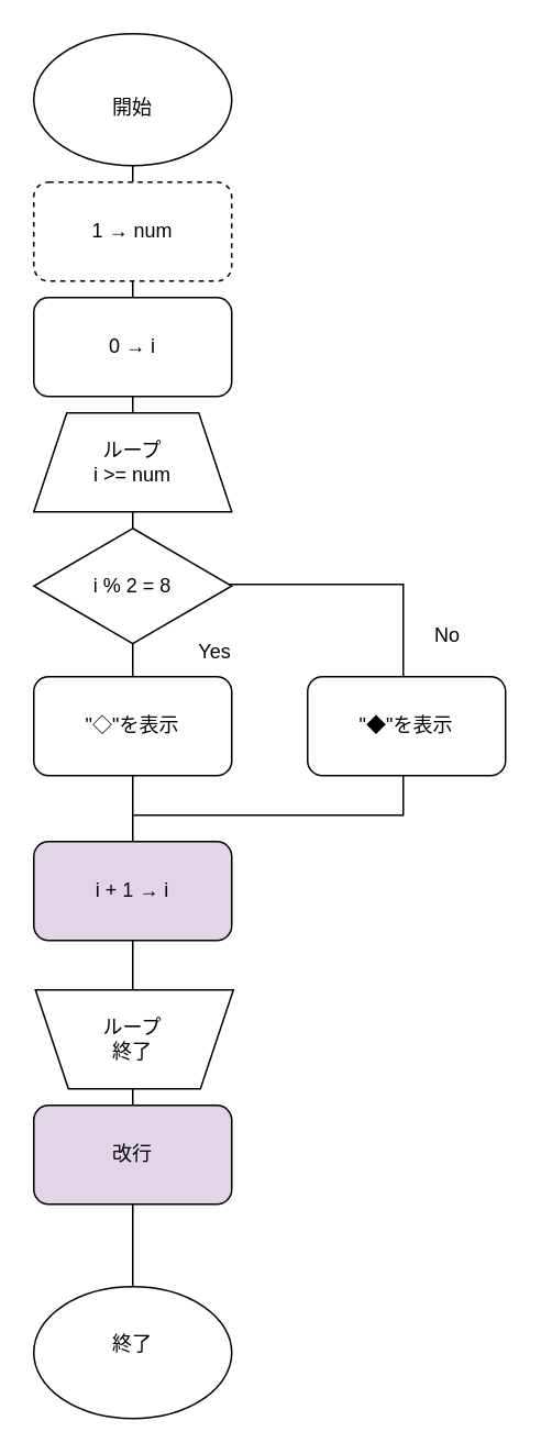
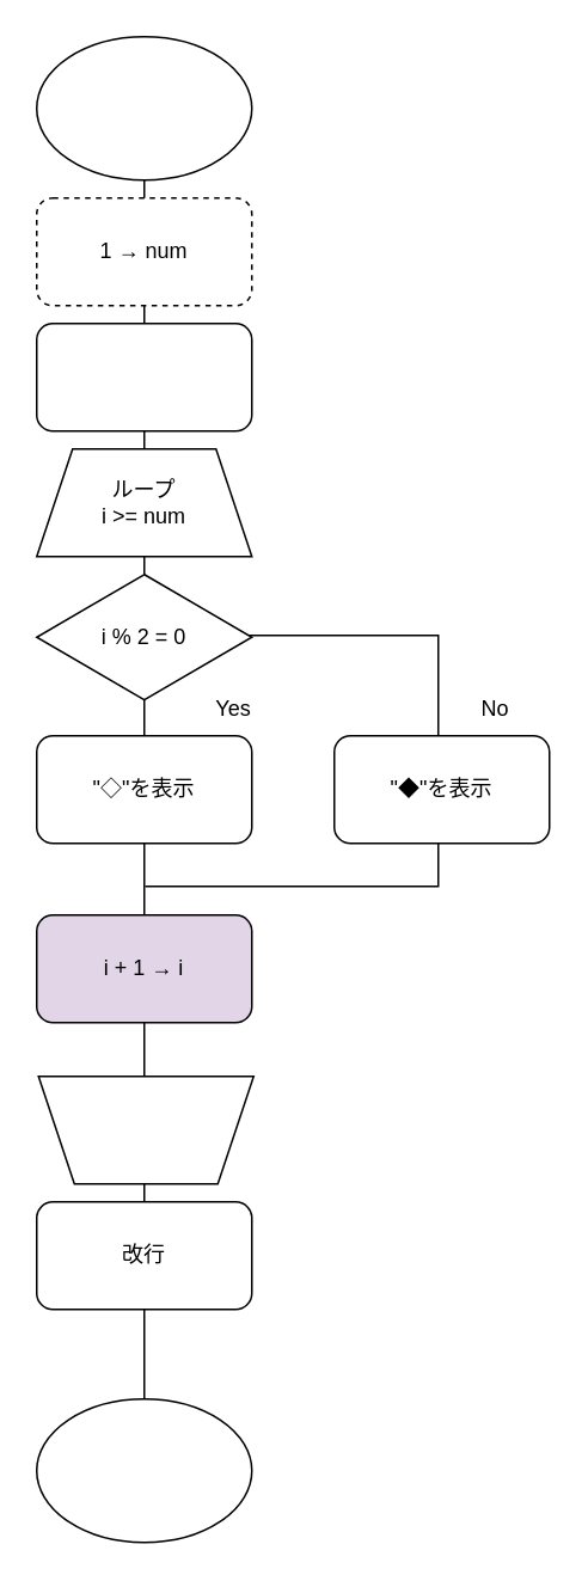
  <mxCell id="0" />
  <mxCell id="1" parent="0" />
  <mxCell id="2" value="" style="shape=partialRectangle;whiteSpace=wrap;html=1;bottom=1;right=1;left=1;top=0;fillColor=none;routingCenterX=-0.5;rotation=-90;" vertex="1" parent="1"><mxGeometry x="92.5" y="342.5" width="140" height="163" as="geometry" /></mxCell>
  <mxCell id="3" value="" style="endArrow=none;html=1;entryX=0.5;entryY=1;entryDx=0;entryDy=0;exitX=0.5;exitY=0;exitDx=0;exitDy=0;" edge="1" parent="1" source="17" target="22"><mxGeometry width="50" height="50" relative="1" as="geometry"><mxPoint x="80" y="1000" as="sourcePoint" /><mxPoint x="80" y="100" as="targetPoint" /></mxGeometry></mxCell>
  <mxCell id="4" value="" style="endArrow=none;html=1;entryX=0.5;entryY=1;entryDx=0;entryDy=0;exitX=0.5;exitY=0;exitDx=0;exitDy=0;" parent="1" source="22" target="7" edge="1"><mxGeometry width="50" height="50" relative="1" as="geometry"><mxPoint x="80" y="580" as="sourcePoint" /><mxPoint x="160" y="110" as="targetPoint" /></mxGeometry></mxCell>
  <mxCell id="5" value="ループ&lt;div&gt;i &amp;gt;= num&lt;/div&gt;" style="shape=trapezoid;perimeter=trapezoidPerimeter;whiteSpace=wrap;html=1;fixedSize=1;" parent="1" vertex="1"><mxGeometry x="20" y="250" width="120" height="60" as="geometry" /></mxCell>
  <mxCell id="6" value="i + 1 → i" style="rounded=1;whiteSpace=wrap;html=1;fillColor=#e1d5e7;" parent="1" vertex="1"><mxGeometry x="20" y="510" width="120" height="60" as="geometry" /></mxCell>
  <mxCell id="7" value="" style="ellipse;whiteSpace=wrap;html=1;" parent="1" vertex="1"><mxGeometry x="20" y="20" width="120" height="80" as="geometry" /></mxCell>
- <mxCell id="8" value="開始" style="text;html=1;align=center;verticalAlign=middle;whiteSpace=wrap;rounded=0;" parent="1" vertex="1"><mxGeometry x="50" y="50" width="60" height="30" as="geometry" /></mxCell>
  <mxCell id="9" value="1 → num" style="rounded=1;whiteSpace=wrap;html=1;dashed=1;" parent="1" vertex="1"><mxGeometry x="20" y="110" width="120" height="60" as="geometry" /></mxCell>
- <mxCell id="10" value="改行" style="rounded=1;whiteSpace=wrap;html=1;fillColor=#e1d5e7;" parent="1" vertex="1"><mxGeometry x="20" y="670" width="120" height="60" as="geometry" /></mxCell>
+ <mxCell id="10" value="改行" style="rounded=1;whiteSpace=wrap;html=1;" parent="1" vertex="1"><mxGeometry x="20" y="670" width="120" height="60" as="geometry" /></mxCell>
  <mxCell id="11" value="&quot;◇&quot;を表示" style="rounded=1;whiteSpace=wrap;html=1;" parent="1" vertex="1"><mxGeometry x="20" y="410" width="120" height="60" as="geometry" /></mxCell>
  <mxCell id="12" value="" style="group" parent="1" vertex="1" connectable="0"><mxGeometry x="21" y="720" width="120" height="60" as="geometry" /></mxCell>
  <mxCell id="13" value="" style="group" vertex="1" connectable="0" parent="12"><mxGeometry x="-7.105e-15" y="-120" width="120" height="60.0" as="geometry" /></mxCell>
  <mxCell id="14" value="" style="shape=trapezoid;perimeter=trapezoidPerimeter;whiteSpace=wrap;html=1;fixedSize=1;rotation=-180;" parent="13" vertex="1"><mxGeometry x="7.105e-15" y="7.105e-15" width="120" height="60" as="geometry" /></mxCell>
- <mxCell id="15" value="ループ&lt;div&gt;終了&lt;/div&gt;" style="text;html=1;align=center;verticalAlign=middle;whiteSpace=wrap;rounded=0;" parent="13" vertex="1"><mxGeometry x="29.0" y="15.0" width="60" height="30" as="geometry" /></mxCell>
  <mxCell id="16" value="" style="group" parent="1" vertex="1" connectable="0"><mxGeometry x="20" y="780" width="120" height="80" as="geometry" /></mxCell>
  <mxCell id="17" value="" style="ellipse;whiteSpace=wrap;html=1;" parent="16" vertex="1"><mxGeometry width="120" height="80" as="geometry" /></mxCell>
- <mxCell id="18" value="終了" style="text;html=1;align=center;verticalAlign=middle;whiteSpace=wrap;rounded=0;" parent="16" vertex="1"><mxGeometry x="30" y="20" width="60" height="30" as="geometry" /></mxCell>
  <mxCell id="19" value="" style="group" parent="1" vertex="1" connectable="0"><mxGeometry x="20" y="180" width="140" height="70" as="geometry" /></mxCell>
  <mxCell id="20" value="" style="rounded=1;whiteSpace=wrap;html=1;" parent="19" vertex="1"><mxGeometry width="120" height="60" as="geometry" /></mxCell>
- <mxCell id="21" value="&lt;span style=&quot;background-color: transparent;&quot;&gt;0 → i&lt;/span&gt;" style="text;html=1;align=center;verticalAlign=middle;whiteSpace=wrap;rounded=0;" parent="19" vertex="1"><mxGeometry x="30" y="15" width="60" height="30" as="geometry" /></mxCell>
- <mxCell id="22" value="i % 2 = 8" style="rhombus;whiteSpace=wrap;html=1;" vertex="1" parent="1"><mxGeometry x="20" y="320" width="120" height="70" as="geometry" /></mxCell>
+ <mxCell id="22" value="i % 2 = 0" style="rhombus;whiteSpace=wrap;html=1;" vertex="1" parent="1"><mxGeometry x="20" y="320" width="120" height="70" as="geometry" /></mxCell>
  <mxCell id="23" value="&quot;◆&quot;を表示" style="rounded=1;whiteSpace=wrap;html=1;" vertex="1" parent="1"><mxGeometry x="186" y="410" width="120" height="60" as="geometry" /></mxCell>
  <mxCell id="24" value="Yes" style="text;html=1;align=center;verticalAlign=middle;whiteSpace=wrap;rounded=0;" vertex="1" parent="1"><mxGeometry x="100" y="380" width="60" height="30" as="geometry" /></mxCell>
- <mxCell id="25" value="No" style="text;html=1;align=center;verticalAlign=middle;whiteSpace=wrap;rounded=0;" vertex="1" parent="1"><mxGeometry x="241" y="370" width="60" height="30" as="geometry" /></mxCell>
+ <mxCell id="25" value="No" style="text;html=1;align=center;verticalAlign=middle;whiteSpace=wrap;rounded=0;" vertex="1" parent="1"><mxGeometry x="246" y="380" width="60" height="30" as="geometry" /></mxCell>
